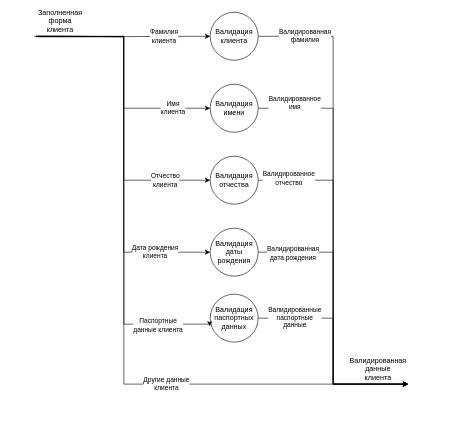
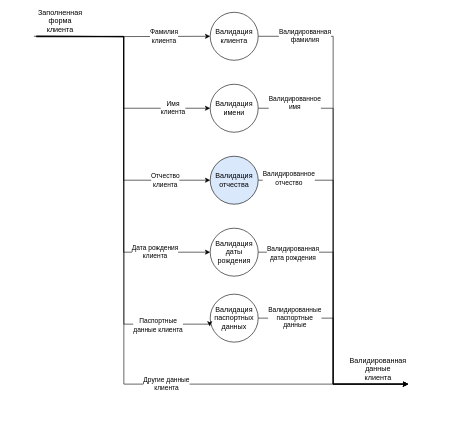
  <mxCell id="0" />
  <mxCell id="1" parent="0" />
  <mxCell id="2" style="edgeStyle=orthogonalEdgeStyle;rounded=0;orthogonalLoop=1;jettySize=auto;html=1;exitX=1;exitY=0.5;exitDx=0;exitDy=0;entryX=0;entryY=0.5;entryDx=0;entryDy=0;" edge="1" parent="1" source="4" target="27"><mxGeometry relative="1" as="geometry" /></mxCell>
  <mxCell id="3" value="Валидированная&lt;br&gt;фамилия" style="edgeLabel;html=1;align=center;verticalAlign=middle;resizable=0;points=[];" vertex="1" connectable="0" parent="2"><mxGeometry x="-0.814" y="2" relative="1" as="geometry"><mxPoint as="offset" /></mxGeometry></mxCell>
  <mxCell id="4" value="Валидация&lt;br&gt;клиента" style="ellipse;whiteSpace=wrap;html=1;aspect=fixed;" vertex="1" parent="1"><mxGeometry x="350" y="20" width="80" height="80" as="geometry" /></mxCell>
  <mxCell id="5" style="edgeStyle=orthogonalEdgeStyle;rounded=0;orthogonalLoop=1;jettySize=auto;html=1;exitX=1;exitY=0.5;exitDx=0;exitDy=0;entryX=0;entryY=0.5;entryDx=0;entryDy=0;" edge="1" parent="1" source="7" target="27"><mxGeometry relative="1" as="geometry" /></mxCell>
  <mxCell id="6" value="Валидированное&lt;br&gt;имя" style="edgeLabel;html=1;align=center;verticalAlign=middle;resizable=0;points=[];" vertex="1" connectable="0" parent="5"><mxGeometry x="-0.91" y="-2" relative="1" as="geometry"><mxPoint x="28" y="-12" as="offset" /></mxGeometry></mxCell>
  <mxCell id="7" value="Валидация&lt;br&gt;имени" style="ellipse;whiteSpace=wrap;html=1;aspect=fixed;" vertex="1" parent="1"><mxGeometry x="350" y="140" width="80" height="80" as="geometry" /></mxCell>
  <mxCell id="8" style="edgeStyle=orthogonalEdgeStyle;rounded=0;orthogonalLoop=1;jettySize=auto;html=1;exitX=1;exitY=0.5;exitDx=0;exitDy=0;entryX=0;entryY=0.5;entryDx=0;entryDy=0;" edge="1" parent="1" source="10" target="27"><mxGeometry relative="1" as="geometry" /></mxCell>
  <mxCell id="9" value="Валидированное&lt;br&gt;отчество" style="edgeLabel;html=1;align=center;verticalAlign=middle;resizable=0;points=[];" vertex="1" connectable="0" parent="8"><mxGeometry x="-0.83" y="4" relative="1" as="geometry"><mxPoint as="offset" /></mxGeometry></mxCell>
- <mxCell id="10" value="Валидация отчества" style="ellipse;whiteSpace=wrap;html=1;aspect=fixed;" vertex="1" parent="1"><mxGeometry x="350" y="260" width="80" height="80" as="geometry" /></mxCell>
+ <mxCell id="10" value="Валидация отчества" style="ellipse;whiteSpace=wrap;html=1;aspect=fixed;fillColor=#dae8fc;" vertex="1" parent="1"><mxGeometry x="350" y="260" width="80" height="80" as="geometry" /></mxCell>
  <mxCell id="11" style="edgeStyle=orthogonalEdgeStyle;rounded=0;orthogonalLoop=1;jettySize=auto;html=1;exitX=1;exitY=0.5;exitDx=0;exitDy=0;entryX=0;entryY=0.5;entryDx=0;entryDy=0;" edge="1" parent="1" source="13" target="27"><mxGeometry relative="1" as="geometry" /></mxCell>
  <mxCell id="12" value="Валидированная&lt;br&gt;дата рождения" style="edgeLabel;html=1;align=center;verticalAlign=middle;resizable=0;points=[];" vertex="1" connectable="0" parent="11"><mxGeometry x="-0.757" y="-1" relative="1" as="geometry"><mxPoint as="offset" /></mxGeometry></mxCell>
  <mxCell id="13" value="Валидация даты рождения" style="ellipse;whiteSpace=wrap;html=1;aspect=fixed;" vertex="1" parent="1"><mxGeometry x="350" y="380" width="80" height="80" as="geometry" /></mxCell>
  <mxCell id="14" style="edgeStyle=orthogonalEdgeStyle;rounded=0;orthogonalLoop=1;jettySize=auto;html=1;exitX=1;exitY=0.5;exitDx=0;exitDy=0;entryX=0;entryY=0.5;entryDx=0;entryDy=0;" edge="1" parent="1" source="16" target="27"><mxGeometry relative="1" as="geometry" /></mxCell>
  <mxCell id="15" value="Валидированные&lt;br&gt;паспортные&lt;br&gt;данные" style="edgeLabel;html=1;align=center;verticalAlign=middle;resizable=0;points=[];" vertex="1" connectable="0" parent="14"><mxGeometry x="-0.666" y="2" relative="1" as="geometry"><mxPoint as="offset" /></mxGeometry></mxCell>
  <mxCell id="16" value="Валидация паспортных данных" style="ellipse;whiteSpace=wrap;html=1;aspect=fixed;" vertex="1" parent="1"><mxGeometry x="350" y="490" width="80" height="80" as="geometry" /></mxCell>
  <mxCell id="17" style="edgeStyle=orthogonalEdgeStyle;rounded=0;orthogonalLoop=1;jettySize=auto;html=1;exitX=1;exitY=0.5;exitDx=0;exitDy=0;entryX=0;entryY=0.5;entryDx=0;entryDy=0;" edge="1" parent="1" target="4"><mxGeometry relative="1" as="geometry"><mxPoint x="60" y="60" as="sourcePoint" /></mxGeometry></mxCell>
  <mxCell id="18" value="Фамилия&lt;br&gt;клиента" style="edgeLabel;html=1;align=center;verticalAlign=middle;resizable=0;points=[];" vertex="1" connectable="0" parent="17"><mxGeometry x="0.468" y="1" relative="1" as="geometry"><mxPoint as="offset" /></mxGeometry></mxCell>
  <mxCell id="19" style="edgeStyle=orthogonalEdgeStyle;rounded=0;orthogonalLoop=1;jettySize=auto;html=1;exitX=1;exitY=0.5;exitDx=0;exitDy=0;entryX=0;entryY=0.5;entryDx=0;entryDy=0;" edge="1" parent="1" target="7"><mxGeometry relative="1" as="geometry"><mxPoint x="60" y="60" as="sourcePoint" /></mxGeometry></mxCell>
  <mxCell id="20" value="Имя&lt;br&gt;клиента" style="edgeLabel;html=1;align=center;verticalAlign=middle;resizable=0;points=[];" vertex="1" connectable="0" parent="19"><mxGeometry x="0.696" y="2" relative="1" as="geometry"><mxPoint as="offset" /></mxGeometry></mxCell>
  <mxCell id="21" style="edgeStyle=orthogonalEdgeStyle;rounded=0;orthogonalLoop=1;jettySize=auto;html=1;exitX=1;exitY=0.5;exitDx=0;exitDy=0;entryX=0;entryY=0.5;entryDx=0;entryDy=0;" edge="1" parent="1" target="10"><mxGeometry relative="1" as="geometry"><mxPoint x="60" y="60" as="sourcePoint" /></mxGeometry></mxCell>
  <mxCell id="22" value="Отчество&lt;br&gt;клиента" style="edgeLabel;html=1;align=center;verticalAlign=middle;resizable=0;points=[];" vertex="1" connectable="0" parent="21"><mxGeometry x="0.716" y="1" relative="1" as="geometry"><mxPoint as="offset" /></mxGeometry></mxCell>
  <mxCell id="23" style="edgeStyle=orthogonalEdgeStyle;rounded=0;orthogonalLoop=1;jettySize=auto;html=1;exitX=1;exitY=0.5;exitDx=0;exitDy=0;entryX=0;entryY=0.5;entryDx=0;entryDy=0;" edge="1" parent="1" target="13"><mxGeometry relative="1" as="geometry"><mxPoint x="60" y="60" as="sourcePoint" /></mxGeometry></mxCell>
  <mxCell id="24" value="Дата рождения&lt;br&gt;клиента" style="edgeLabel;html=1;align=center;verticalAlign=middle;resizable=0;points=[];" vertex="1" connectable="0" parent="23"><mxGeometry x="0.716" y="1" relative="1" as="geometry"><mxPoint as="offset" /></mxGeometry></mxCell>
  <mxCell id="25" style="edgeStyle=orthogonalEdgeStyle;rounded=0;orthogonalLoop=1;jettySize=auto;html=1;exitX=1;exitY=0.5;exitDx=0;exitDy=0;entryX=-0.01;entryY=0.672;entryDx=0;entryDy=0;entryPerimeter=0;" edge="1" parent="1" target="16"><mxGeometry relative="1" as="geometry"><mxPoint x="60" y="60" as="sourcePoint" /><Array as="points"><mxPoint x="60" y="61" /><mxPoint x="206" y="61" /><mxPoint x="206" y="540" /><mxPoint x="349" y="540" /></Array></mxGeometry></mxCell>
  <mxCell id="26" value="Паспортные&lt;br&gt;данные клиента" style="edgeLabel;html=1;align=center;verticalAlign=middle;resizable=0;points=[];" vertex="1" connectable="0" parent="25"><mxGeometry x="0.764" y="-1" relative="1" as="geometry"><mxPoint as="offset" /></mxGeometry></mxCell>
  <mxCell id="27" value="" style="ellipse;whiteSpace=wrap;html=1;aspect=fixed;strokeColor=none;fillColor=none;" vertex="1" parent="1"><mxGeometry x="680" y="600" width="80" height="80" as="geometry" /></mxCell>
  <mxCell id="28" value="Заполненная форма клиента" style="text;html=1;align=center;verticalAlign=middle;whiteSpace=wrap;rounded=0;" vertex="1" parent="1"><mxGeometry x="70" y="20" width="60" height="30" as="geometry" /></mxCell>
  <mxCell id="29" style="edgeStyle=orthogonalEdgeStyle;rounded=0;orthogonalLoop=1;jettySize=auto;html=1;exitX=1;exitY=0.5;exitDx=0;exitDy=0;exitPerimeter=0;" edge="1" parent="1"><mxGeometry relative="1" as="geometry"><mxPoint x="56" y="60" as="sourcePoint" /><mxPoint x="680" y="640" as="targetPoint" /><Array as="points"><mxPoint x="206" y="60" /><mxPoint x="206" y="640" /></Array></mxGeometry></mxCell>
  <mxCell id="30" value="Другие данные&lt;br&gt;клиента" style="edgeLabel;html=1;align=center;verticalAlign=middle;resizable=0;points=[];" vertex="1" connectable="0" parent="29"><mxGeometry x="0.329" y="1" relative="1" as="geometry"><mxPoint as="offset" /></mxGeometry></mxCell>
  <mxCell id="31" value="" style="strokeWidth=2;html=1;shape=mxgraph.flowchart.start_2;whiteSpace=wrap;fillColor=none;strokeColor=none;" vertex="1" parent="1"><mxGeometry x="20" y="40" width="40" height="40" as="geometry" /></mxCell>
  <mxCell id="32" value="Валидированная&lt;br&gt;данные&lt;br&gt;клиента" style="text;html=1;align=center;verticalAlign=middle;whiteSpace=wrap;rounded=0;" vertex="1" parent="1"><mxGeometry x="600" y="600" width="60" height="30" as="geometry" /></mxCell>
